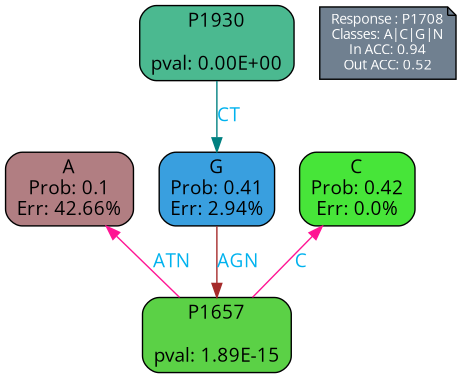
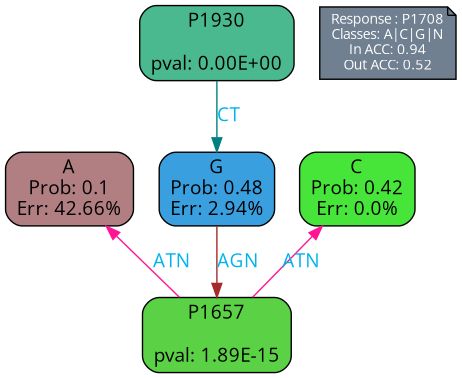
  digraph {
    fontname="Open Sans"
    ranksep=equally
    splines=polylines
    node [color=black fontname="Open Sans" shape=box style="filled, rounded"]
    edge [color=deeppink fontcolor=deepskyblue2 fontname="Open Sans"]
    n1 [fillcolor="#b17e82" label="A\nProb: 0.1\nErr: 42.66%"]
    n2 [fillcolor="#47e539" label="C\nProb: 0.42\nErr: 0.0%"]
-   n3 [fillcolor="#399fdf" label="G\nProb: 0.41\nErr: 2.94%"]
+   n3 [fillcolor="#399fdf" label="G\nProb: 0.48\nErr: 2.94%"]
    n4 [align=left fillcolor=slategray fontcolor=white fontsize=10 label="Response : P1708\nClasses: A|C|G|N\nIn ACC: 0.94\nOut ACC: 0.52\n" shape=note style=filled]
    n5 [fillcolor="#4bb990" label="P1930\n\npval: 0.00E+00"]
    n6 [fillcolor="#5bd146" label="P1657\n\npval: 1.89E-15"]
    subgraph sub_1 {
      rank=same
      n1
      n2
      n3
    }
    subgraph sub_2 {
      rank=same
      n4
      n5
    }
    n3 -> n6 [color=brown label=AGN]
    n5 -> n3 [color=teal label=CT]
    n6 -> n1 [label=ATN]
-   n6 -> n2 [label=C]
+   n6 -> n2 [label=ATN]
  }
